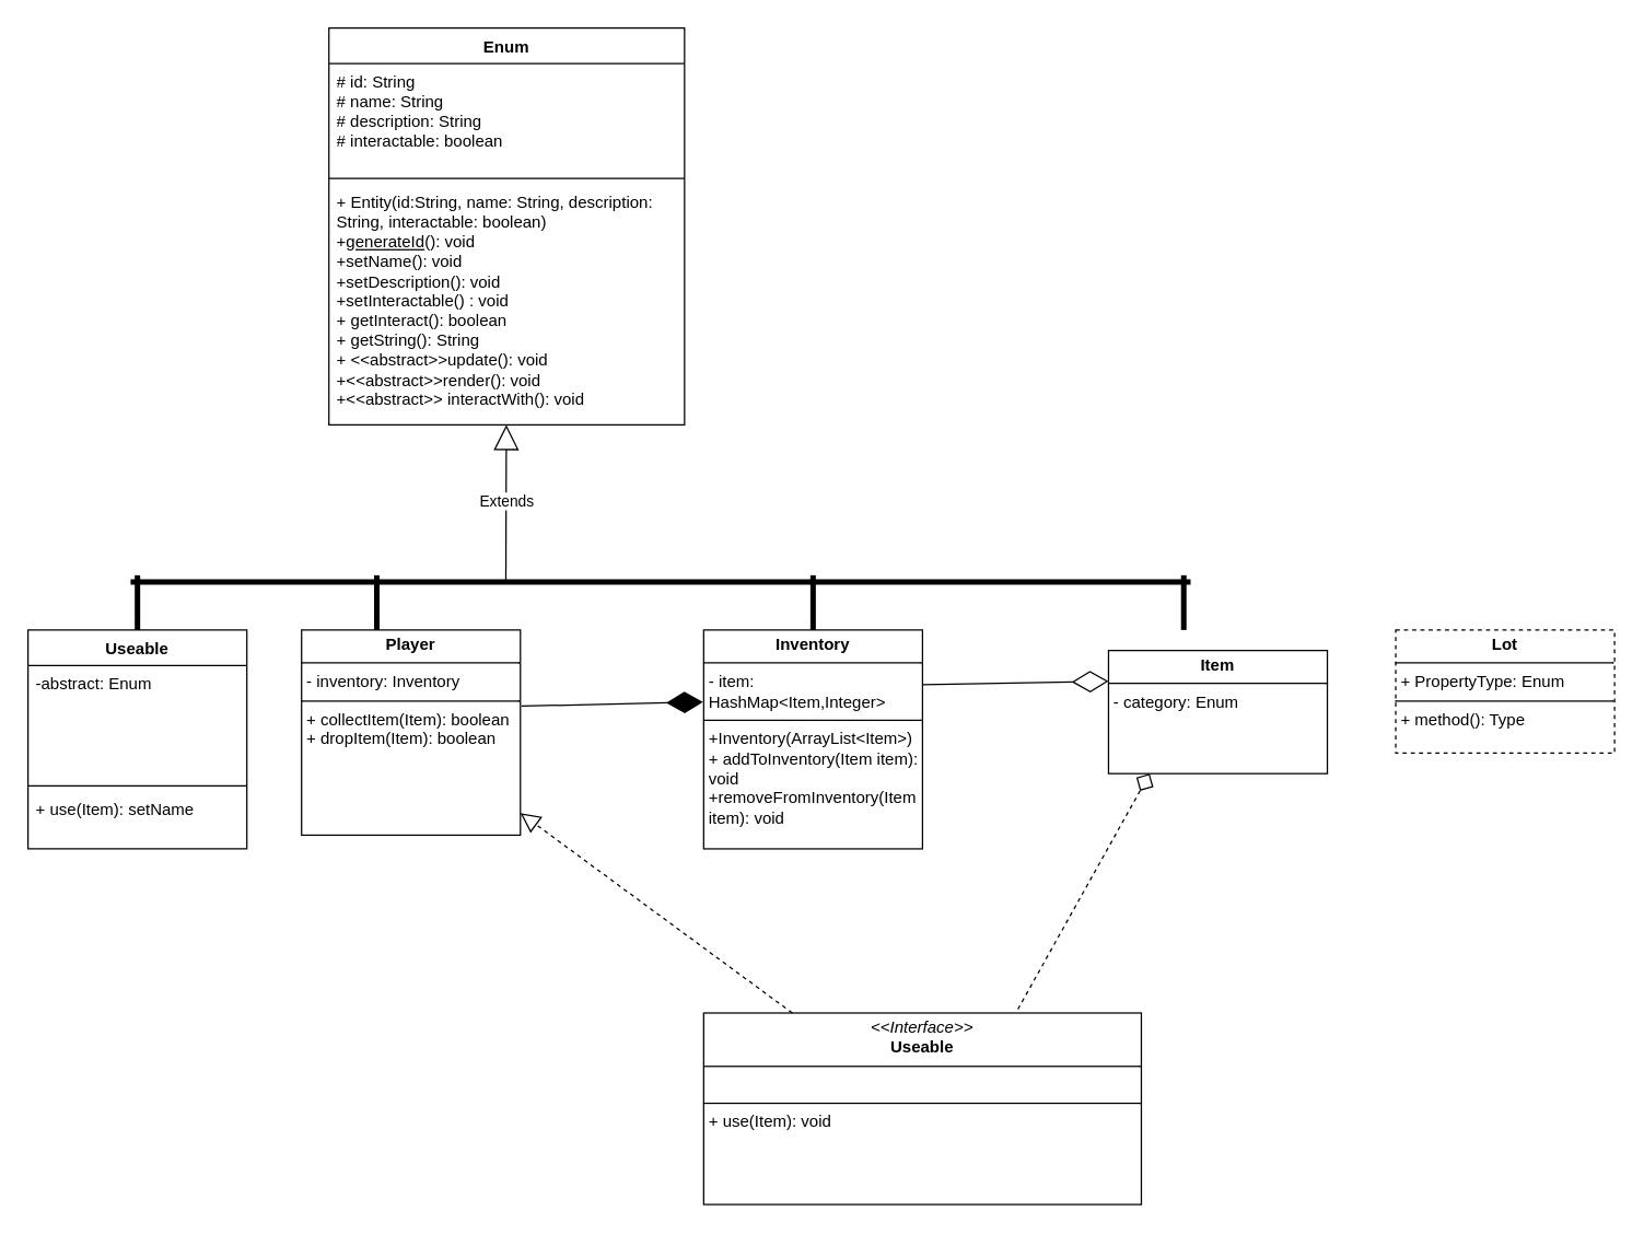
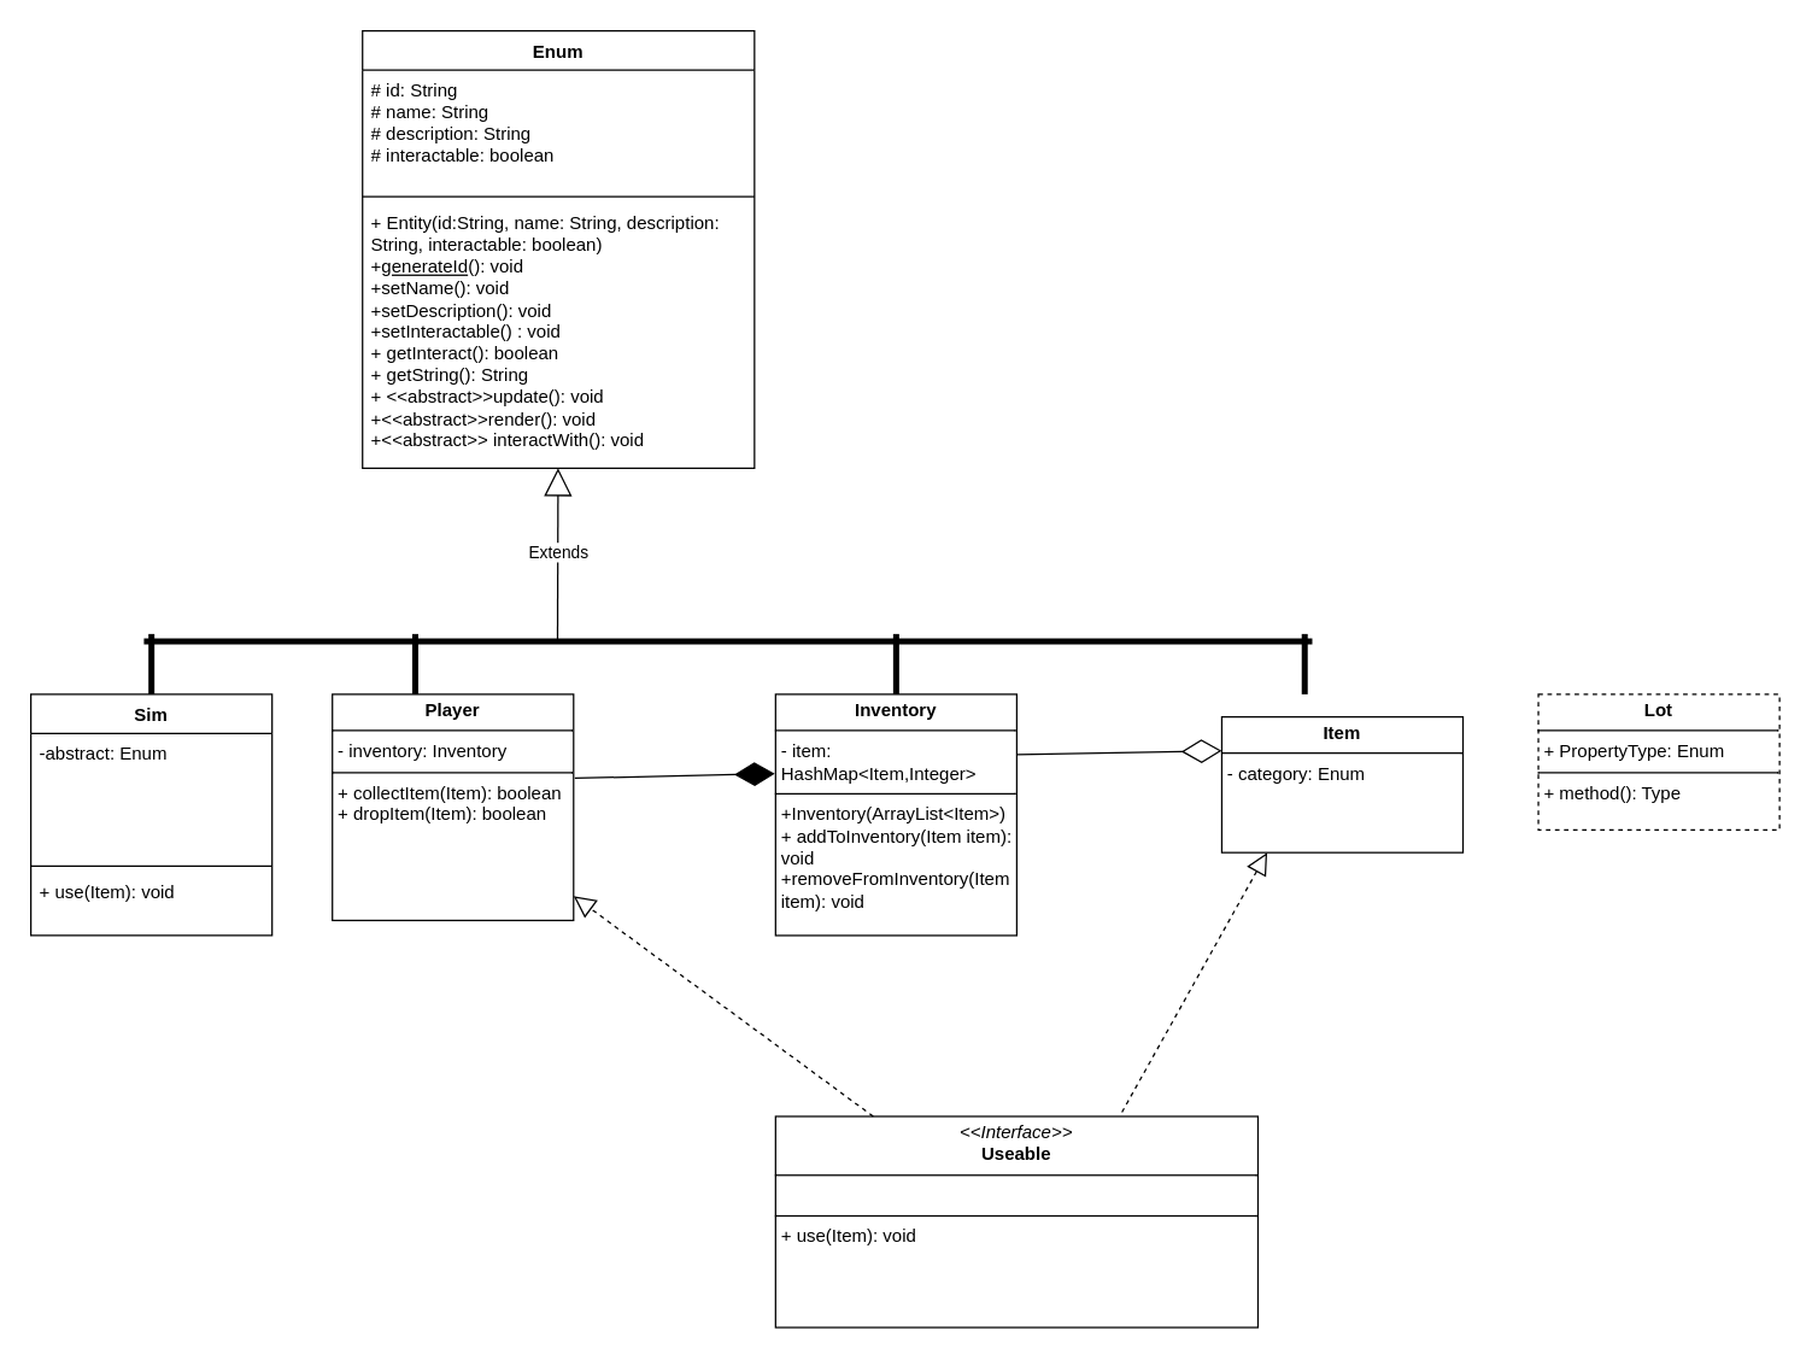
  <mxCell id="0" />
  <mxCell id="1" parent="0" />
  <mxCell id="2" value="Enum" style="swimlane;fontStyle=1;align=center;verticalAlign=top;childLayout=stackLayout;horizontal=1;startSize=26;horizontalStack=0;resizeParent=1;resizeParentMax=0;resizeLast=0;collapsible=1;marginBottom=0;whiteSpace=wrap;html=1;" parent="1" vertex="1"><mxGeometry x="240" y="20" width="260" height="290" as="geometry" /></mxCell>
  <mxCell id="3" value="# id: String&lt;div&gt;# name: String&lt;/div&gt;&lt;div&gt;# description: String&lt;br&gt;&lt;div&gt;# interactable: boolean&lt;/div&gt;&lt;/div&gt;" style="text;strokeColor=none;fillColor=none;align=left;verticalAlign=top;spacingLeft=4;spacingRight=4;overflow=hidden;rotatable=0;points=[[0,0.5],[1,0.5]];portConstraint=eastwest;whiteSpace=wrap;html=1;" parent="2" vertex="1"><mxGeometry y="26" width="260" height="80" as="geometry" /></mxCell>
  <mxCell id="4" value="" style="line;strokeWidth=1;fillColor=none;align=left;verticalAlign=middle;spacingTop=-1;spacingLeft=3;spacingRight=3;rotatable=0;labelPosition=right;points=[];portConstraint=eastwest;strokeColor=inherit;" parent="2" vertex="1"><mxGeometry y="106" width="260" height="8" as="geometry" /></mxCell>
  <mxCell id="5" value="+ Entity(id:String, name: String, description: String, interactable: boolean)&lt;div&gt;+&lt;u&gt;generateId&lt;/u&gt;(): void&lt;/div&gt;&lt;div&gt;+setName(): void&lt;/div&gt;&lt;div&gt;+setDescription(): void&lt;/div&gt;&lt;div&gt;+setInteractable() : void&lt;br&gt;&lt;div&gt;+ getInteract(): boolean&lt;/div&gt;&lt;div&gt;+ getString(): String&lt;/div&gt;&lt;div&gt;+ &amp;lt;&amp;lt;abstract&amp;gt;&amp;gt;update(): void&lt;/div&gt;&lt;div&gt;+&amp;lt;&amp;lt;abstract&amp;gt;&amp;gt;render(): void&lt;/div&gt;&lt;div&gt;+&amp;lt;&amp;lt;abstract&amp;gt;&amp;gt; interactWith(): void&lt;/div&gt;&lt;/div&gt;&lt;div&gt;&lt;br&gt;&lt;/div&gt;" style="text;strokeColor=none;fillColor=none;align=left;verticalAlign=top;spacingLeft=4;spacingRight=4;overflow=hidden;rotatable=0;points=[[0,0.5],[1,0.5]];portConstraint=eastwest;whiteSpace=wrap;html=1;" parent="2" vertex="1"><mxGeometry y="114" width="260" height="176" as="geometry" /></mxCell>
- <mxCell id="6" value="Useable" style="swimlane;fontStyle=1;align=center;verticalAlign=top;childLayout=stackLayout;horizontal=1;startSize=26;horizontalStack=0;resizeParent=1;resizeParentMax=0;resizeLast=0;collapsible=1;marginBottom=0;whiteSpace=wrap;html=1;" parent="1" vertex="1"><mxGeometry x="20" y="460" width="160" height="160" as="geometry" /></mxCell>
+ <mxCell id="6" value="Sim" style="swimlane;fontStyle=1;align=center;verticalAlign=top;childLayout=stackLayout;horizontal=1;startSize=26;horizontalStack=0;resizeParent=1;resizeParentMax=0;resizeLast=0;collapsible=1;marginBottom=0;whiteSpace=wrap;html=1;" parent="1" vertex="1"><mxGeometry x="20" y="460" width="160" height="160" as="geometry" /></mxCell>
  <mxCell id="7" value="&lt;div&gt;-abstract: Enum&lt;/div&gt;&lt;div&gt;&lt;br&gt;&lt;/div&gt;" style="text;strokeColor=none;fillColor=none;align=left;verticalAlign=top;spacingLeft=4;spacingRight=4;overflow=hidden;rotatable=0;points=[[0,0.5],[1,0.5]];portConstraint=eastwest;whiteSpace=wrap;html=1;" parent="6" vertex="1"><mxGeometry y="26" width="160" height="84" as="geometry" /></mxCell>
  <mxCell id="8" value="" style="line;strokeWidth=1;fillColor=none;align=left;verticalAlign=middle;spacingTop=-1;spacingLeft=3;spacingRight=3;rotatable=0;labelPosition=right;points=[];portConstraint=eastwest;strokeColor=inherit;" parent="6" vertex="1"><mxGeometry y="110" width="160" height="8" as="geometry" /></mxCell>
- <mxCell id="9" value="+ use(Item): setName" style="text;strokeColor=none;fillColor=none;align=left;verticalAlign=top;spacingLeft=4;spacingRight=4;overflow=hidden;rotatable=0;points=[[0,0.5],[1,0.5]];portConstraint=eastwest;whiteSpace=wrap;html=1;" parent="6" vertex="1"><mxGeometry y="118" width="160" height="42" as="geometry" /></mxCell>
+ <mxCell id="9" value="+ use(Item): void" style="text;strokeColor=none;fillColor=none;align=left;verticalAlign=top;spacingLeft=4;spacingRight=4;overflow=hidden;rotatable=0;points=[[0,0.5],[1,0.5]];portConstraint=eastwest;whiteSpace=wrap;html=1;" parent="6" vertex="1"><mxGeometry y="118" width="160" height="42" as="geometry" /></mxCell>
  <mxCell id="10" value="&lt;p style=&quot;margin:0px;margin-top:4px;text-align:center;&quot;&gt;&lt;b&gt;Item&lt;/b&gt;&lt;/p&gt;&lt;hr size=&quot;1&quot; style=&quot;border-style:solid;&quot;&gt;&lt;p style=&quot;margin:0px;margin-left:4px;&quot;&gt;- category: Enum&lt;/p&gt;" style="verticalAlign=top;align=left;overflow=fill;html=1;whiteSpace=wrap;" parent="1" vertex="1"><mxGeometry x="810" y="475" width="160" height="90" as="geometry" /></mxCell>
  <mxCell id="11" value="&lt;p style=&quot;margin:0px;margin-top:4px;text-align:center;&quot;&gt;&lt;b&gt;Inventory&lt;/b&gt;&lt;/p&gt;&lt;hr size=&quot;1&quot; style=&quot;border-style:solid;&quot;&gt;&lt;p style=&quot;margin:0px;margin-left:4px;&quot;&gt;- item: HashMap&amp;lt;Item,Integer&amp;gt;&lt;/p&gt;&lt;hr size=&quot;1&quot; style=&quot;border-style:solid;&quot;&gt;&lt;p style=&quot;margin:0px;margin-left:4px;&quot;&gt;+Inventory(ArrayList&amp;lt;Item&amp;gt;)&lt;br&gt;+ addToInventory(Item item): void&lt;br&gt;+removeFromInventory(Item item): void&lt;br&gt;&lt;br&gt;&lt;/p&gt;" style="verticalAlign=top;align=left;overflow=fill;html=1;whiteSpace=wrap;" parent="1" vertex="1"><mxGeometry x="514" y="460" width="160" height="160" as="geometry" /></mxCell>
  <mxCell id="12" value="&lt;p style=&quot;margin:0px;margin-top:4px;text-align:center;&quot;&gt;&lt;b&gt;Player&lt;/b&gt;&lt;/p&gt;&lt;hr size=&quot;1&quot; style=&quot;border-style:solid;&quot;&gt;&lt;p style=&quot;margin:0px;margin-left:4px;&quot;&gt;- inventory: Inventory&lt;/p&gt;&lt;hr size=&quot;1&quot; style=&quot;border-style:solid;&quot;&gt;&lt;p style=&quot;margin:0px;margin-left:4px;&quot;&gt;+ collectItem(Item): boolean&lt;/p&gt;&lt;p style=&quot;margin:0px;margin-left:4px;&quot;&gt;+ dropItem(Item): boolean&lt;/p&gt;" style="verticalAlign=top;align=left;overflow=fill;html=1;whiteSpace=wrap;" parent="1" vertex="1"><mxGeometry x="220" y="460" width="160" height="150" as="geometry" /></mxCell>
  <mxCell id="13" value="" style="endArrow=diamondThin;endFill=0;endSize=24;html=1;rounded=0;exitX=1;exitY=0.25;exitDx=0;exitDy=0;entryX=0;entryY=0.25;entryDx=0;entryDy=0;" parent="1" source="11" target="10" edge="1"><mxGeometry width="160" relative="1" as="geometry"><mxPoint x="660" y="590" as="sourcePoint" /><mxPoint x="819.2" y="540.76" as="targetPoint" /></mxGeometry></mxCell>
  <mxCell id="14" value="" style="endArrow=diamondThin;endFill=1;endSize=24;html=1;rounded=0;entryX=-0.003;entryY=0.329;entryDx=0;entryDy=0;entryPerimeter=0;exitX=1.005;exitY=0.371;exitDx=0;exitDy=0;exitPerimeter=0;" parent="1" source="12" target="11" edge="1"><mxGeometry width="160" relative="1" as="geometry"><mxPoint x="430" y="570" as="sourcePoint" /><mxPoint x="550" y="570" as="targetPoint" /></mxGeometry></mxCell>
  <mxCell id="15" value="&lt;p style=&quot;margin:0px;margin-top:4px;text-align:center;&quot;&gt;&lt;b&gt;Lot&lt;/b&gt;&lt;/p&gt;&lt;hr size=&quot;1&quot; style=&quot;border-style:solid;&quot;&gt;&lt;p style=&quot;margin:0px;margin-left:4px;&quot;&gt;+ PropertyType: Enum&lt;/p&gt;&lt;hr size=&quot;1&quot; style=&quot;border-style:solid;&quot;&gt;&lt;p style=&quot;margin:0px;margin-left:4px;&quot;&gt;+ method(): Type&lt;/p&gt;" style="verticalAlign=top;align=left;overflow=fill;html=1;whiteSpace=wrap;dashed=1;" parent="1" vertex="1"><mxGeometry x="1020" y="460" width="160" height="90" as="geometry" /></mxCell>
  <mxCell id="16" value="Extends" style="endArrow=block;endSize=16;endFill=0;html=1;rounded=0;exitX=0.262;exitY=0.333;exitDx=0;exitDy=0;exitPerimeter=0;" parent="1" target="5" edge="1"><mxGeometry width="160" relative="1" as="geometry"><mxPoint x="369.38" y="423.33" as="sourcePoint" /><mxPoint x="660" y="460" as="targetPoint" /></mxGeometry></mxCell>
  <mxCell id="17" value="" style="line;strokeWidth=4;direction=south;html=1;perimeter=backbonePerimeter;points=[];outlineConnect=0;" parent="1" vertex="1"><mxGeometry x="589" y="420" width="10" height="40" as="geometry" /></mxCell>
  <mxCell id="18" value="" style="line;strokeWidth=4;direction=south;html=1;perimeter=backbonePerimeter;points=[];outlineConnect=0;" parent="1" vertex="1"><mxGeometry x="860" y="420" width="10" height="40" as="geometry" /></mxCell>
  <mxCell id="19" value="" style="line;strokeWidth=4;direction=south;html=1;perimeter=backbonePerimeter;points=[];outlineConnect=0;" parent="1" vertex="1"><mxGeometry x="270" y="420" width="10" height="40" as="geometry" /></mxCell>
  <mxCell id="20" value="" style="line;strokeWidth=4;direction=south;html=1;perimeter=backbonePerimeter;points=[];outlineConnect=0;" parent="1" vertex="1"><mxGeometry x="95" y="420" width="10" height="40" as="geometry" /></mxCell>
  <mxCell id="21" value="" style="line;strokeWidth=4;html=1;perimeter=backbonePerimeter;points=[];outlineConnect=0;" parent="1" vertex="1"><mxGeometry x="95" y="420" width="775" height="10" as="geometry" /></mxCell>
  <mxCell id="22" value="&lt;p style=&quot;margin:0px;margin-top:4px;text-align:center;&quot;&gt;&lt;i&gt;&amp;lt;&amp;lt;Interface&amp;gt;&amp;gt;&lt;/i&gt;&lt;br&gt;&lt;b&gt;Useable&lt;/b&gt;&lt;/p&gt;&lt;hr size=&quot;1&quot; style=&quot;border-style:solid;&quot;&gt;&lt;p style=&quot;margin:0px;margin-left:4px;&quot;&gt;&lt;br&gt;&lt;/p&gt;&lt;hr size=&quot;1&quot; style=&quot;border-style:solid;&quot;&gt;&lt;p style=&quot;margin:0px;margin-left:4px;&quot;&gt;+ use(Item): void&lt;br&gt;&lt;br&gt;&lt;/p&gt;" style="verticalAlign=top;align=left;overflow=fill;html=1;whiteSpace=wrap;" vertex="1" parent="1"><mxGeometry x="514" y="740" width="320" height="140" as="geometry" /></mxCell>
- <mxCell id="23" value="" style="endArrow=diamond;dashed=1;endFill=0;endSize=12;html=1;rounded=0;exitX=0.718;exitY=-0.02;exitDx=0;exitDy=0;exitPerimeter=0;entryX=0.188;entryY=1;entryDx=0;entryDy=0;entryPerimeter=0;" edge="1" parent="1" source="22" target="10"><mxGeometry width="160" relative="1" as="geometry"><mxPoint x="500" y="440" as="sourcePoint" /><mxPoint x="660" y="440" as="targetPoint" /></mxGeometry></mxCell>
+ <mxCell id="23" value="" style="endArrow=block;dashed=1;endFill=0;endSize=12;html=1;rounded=0;exitX=0.718;exitY=-0.02;exitDx=0;exitDy=0;exitPerimeter=0;entryX=0.188;entryY=1;entryDx=0;entryDy=0;entryPerimeter=0;" edge="1" parent="1" source="22" target="10"><mxGeometry width="160" relative="1" as="geometry"><mxPoint x="500" y="440" as="sourcePoint" /><mxPoint x="660" y="440" as="targetPoint" /></mxGeometry></mxCell>
  <mxCell id="24" value="" style="endArrow=block;dashed=1;endFill=0;endSize=12;html=1;rounded=0;" edge="1" parent="1" source="22" target="12"><mxGeometry width="160" relative="1" as="geometry"><mxPoint x="300" y="800" as="sourcePoint" /><mxPoint x="460" y="800" as="targetPoint" /></mxGeometry></mxCell>
